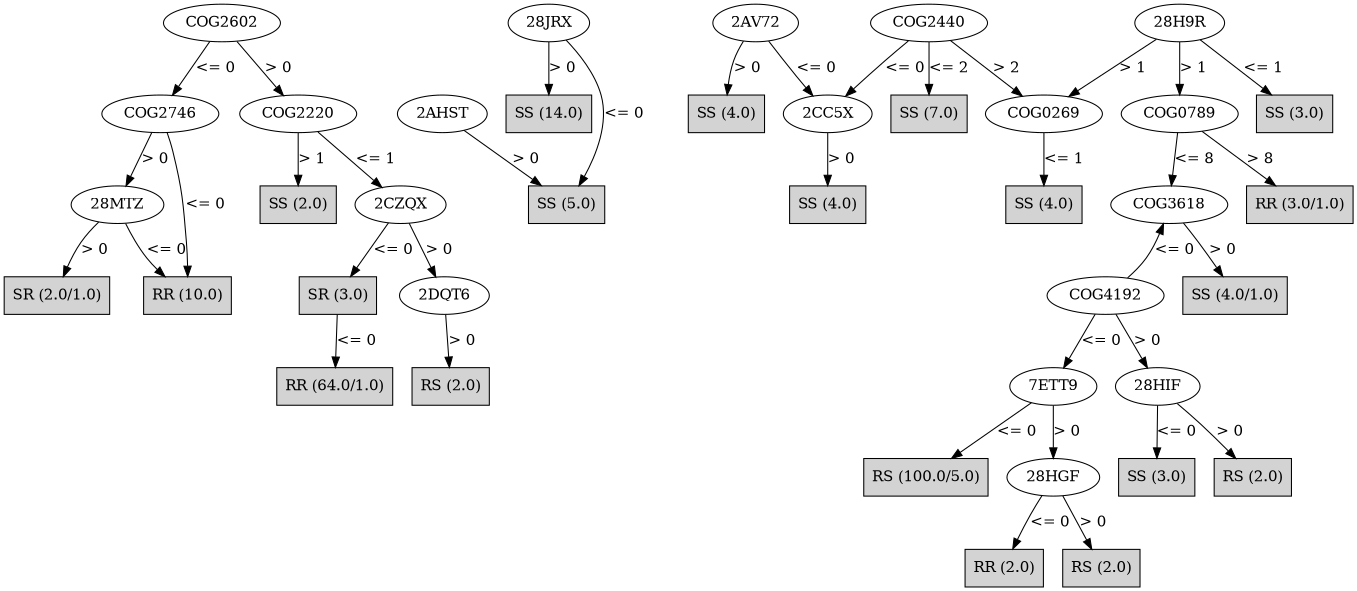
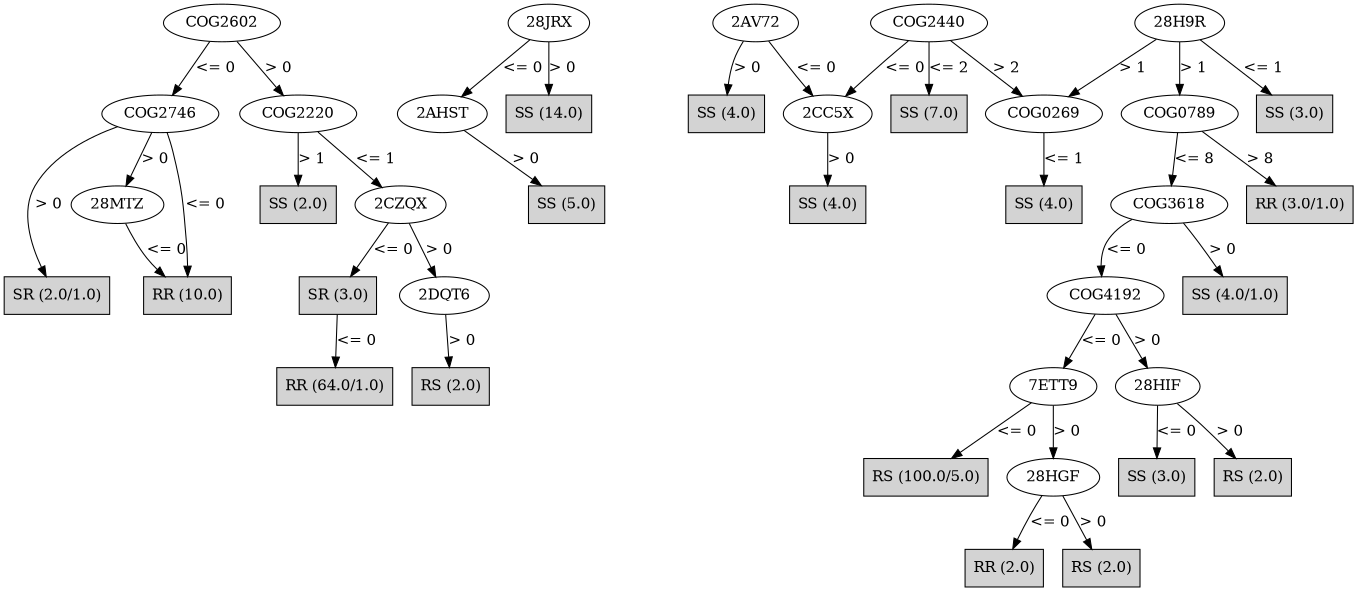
  digraph {
    node [shape=box style=filled]
    n1 [label=COG2602 shape="" style=""]
    n2 [label=COG2746 shape="" style=""]
    n3 [label=COG2220 shape="" style=""]
    n4 [label="28MTZ" shape="" style=""]
    n5 [label="RR (10.0)"]
    n6 [label="2CZQX" shape="" style=""]
    n7 [label="SS (2.0)"]
    n8 [label="28JRX" shape="" style=""]
    n9 [label="2AHST" shape="" style=""]
    n10 [label="SS (14.0)"]
    n11 [label="SR (2.0/1.0)"]
    n12 [label="SS (5.0)"]
    n13 [label="2AV72" shape="" style=""]
    n14 [label="2CC5X" shape="" style=""]
    n15 [label="SS (4.0)"]
    n16 [label="SS (4.0)"]
    n17 [label=COG2440 shape="" style=""]
    n18 [label="SS (7.0)"]
    n19 [label=COG0269 shape="" style=""]
    n20 [label="SS (4.0)"]
    n21 [label="28H9R" shape="" style=""]
    n22 [label="SS (3.0)"]
    n23 [label=COG0789 shape="" style=""]
    n24 [label=COG3618 shape="" style=""]
    n25 [label="RR (3.0/1.0)"]
    n26 [label=COG4192 shape="" style=""]
    n27 [label="SS (4.0/1.0)"]
    n28 [label="7ETT9" shape="" style=""]
    n29 [label="28HIF" shape="" style=""]
    n30 [label="RS (100.0/5.0)"]
    n31 [label="28HGF" shape="" style=""]
    n32 [label="SS (3.0)"]
    n33 [label="RS (2.0)"]
    n34 [label="RR (2.0)"]
    n35 [label="RS (2.0)"]
    n36 [label="SR (3.0)"]
    n37 [label="2DQT6" shape="" style=""]
    n38 [label="RR (64.0/1.0)"]
    n39 [label="RS (2.0)"]
    n1 -> n2 [label="<= 0"]
    n1 -> n3 [label="> 0"]
    n2 -> n4 [label="> 0"]
    n2 -> n5 [label="<= 0"]
    n3 -> n6 [label="<= 1"]
    n3 -> n7 [label="> 1"]
    n4 -> n5 [label="<= 0"]
-   n4 -> n11 [label="> 0"]
+   n2 -> n11 [label="> 0"]
    n6 -> n36 [label="<= 0"]
    n6 -> n37 [label="> 0"]
-   n8 -> n12 [label="<= 0"]
+   n8 -> n9 [label="<= 0"]
    n8 -> n10 [label="> 0"]
    n9 -> n12 [label="> 0"]
    n13 -> n14 [label="<= 0"]
    n13 -> n15 [label="> 0"]
    n14 -> n16 [label="> 0"]
    n17 -> n14 [label="<= 0"]
    n17 -> n18 [label="<= 2"]
    n17 -> n19 [label="> 2"]
    n19 -> n20 [label="<= 1"]
    n21 -> n19 [label="> 1"]
    n21 -> n22 [label="<= 1"]
    n21 -> n23 [label="> 1"]
    n23 -> n24 [label="<= 8"]
    n23 -> n25 [label="> 8"]
-   n26 -> n24 [label="<= 0"]
+   n24 -> n26 [label="<= 0"]
    n24 -> n27 [label="> 0"]
    n26 -> n28 [label="<= 0"]
    n26 -> n29 [label="> 0"]
    n28 -> n30 [label="<= 0"]
    n28 -> n31 [label="> 0"]
    n29 -> n32 [label="<= 0"]
    n29 -> n33 [label="> 0"]
    n31 -> n34 [label="<= 0"]
    n31 -> n35 [label="> 0"]
    n36 -> n38 [label="<= 0"]
    n37 -> n39 [label="> 0"]
  }
